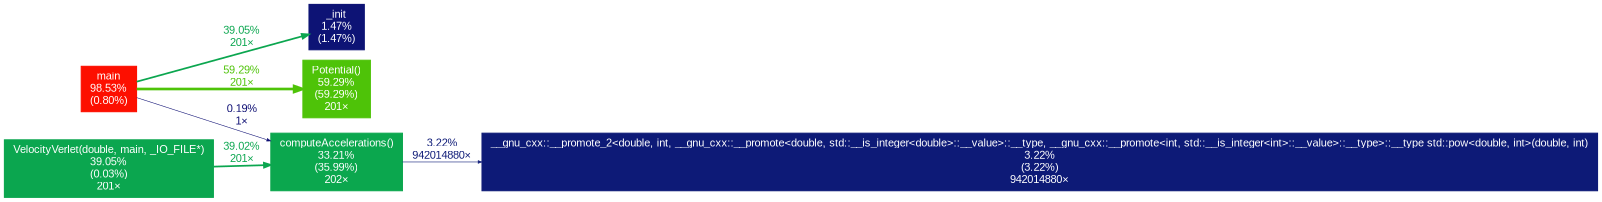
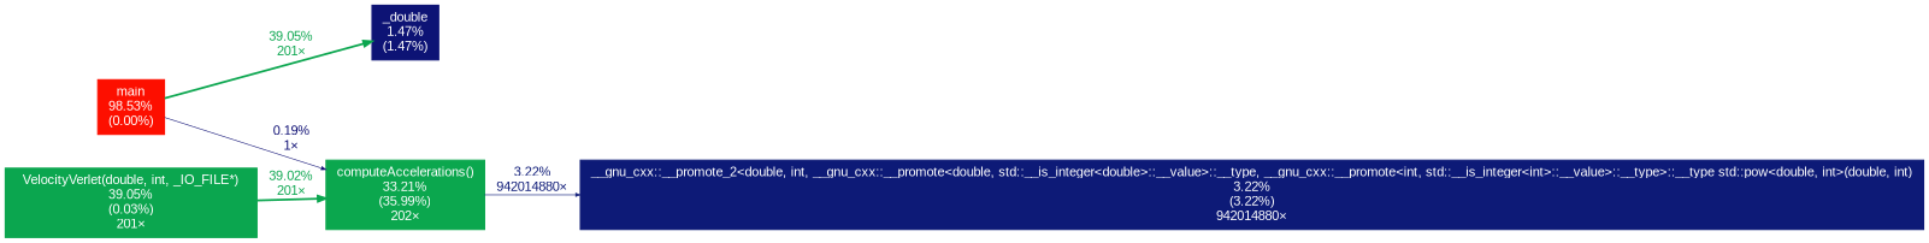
  digraph {
    fontname=Arial
    nodesep=0.125
    rankdir=LR
    ranksep=0.25
    node [fontcolor="#ffffff" fontname=Arial fontsize=10.00 shape=box style=filled]
    edge [arrowsize=0.35 color="#0ba64f" fontcolor="#0ba64f" fontname=Arial fontsize=10.00 labeldistance=0.50 penwidth=0.50]
-   n1 [color="#fd0f00" height=0 label="main\n98.53%\n(0.80%)" width=0]
-   n2 [color="#4ec308" height=0 label="Potential()\n59.29%\n(59.29%)\n201×" width=0]
+   n1 [color="#fd0f00" height=0 label="main\n98.53%\n(0.00%)" width=0]
    n3 [color="#0ba74e" height=0 label="computeAccelerations()\n33.21%\n(35.99%)\n202×" width=0]
-   n4 [color="#0d1375" height=0 label="_init\n1.47%\n(1.47%)" width=0]
+   n4 [color="#0d1375" height=0 label="_double\n1.47%\n(1.47%)" width=0]
    n5 [color="#0d1a77" height=0 label="__gnu_cxx::__promote_2<double, int, __gnu_cxx::__promote<double, std::__is_integer<double>::__value>::__type, __gnu_cxx::__promote<int, std::__is_integer<int>::__value>::__type>::__type std::pow<double, int>(double, int)\n3.22%\n(3.22%)\n942014880×" width=0]
-   n6 [color="#0ba64f" height=0 label="VelocityVerlet(double, main, _IO_FILE*)\n39.05%\n(0.03%)\n201×" width=0]
-   n1 -> n2 [arrowsize=0.77 color="#4ec308" fontcolor="#4ec308" label="59.29%\n201×" labeldistance=2.37 penwidth=2.37]
+   n6 [color="#0ba64f" height=0 label="VelocityVerlet(double, int, _IO_FILE*)\n39.05%\n(0.03%)\n201×" width=0]
    n1 -> n3 [color="#0d0e73" fontcolor="#0d0e73" label="0.19%\n1×"]
    n1 -> n4 [arrowsize=0.62 label="39.05%\n201×" labeldistance=1.56 penwidth=1.56]
    n3 -> n5 [color="#0d1a77" fontcolor="#0d1a77" label="3.22%\n942014880×"]
    n6 -> n3 [arrowsize=0.62 label="39.02%\n201×" labeldistance=1.56 penwidth=1.56]
  }
